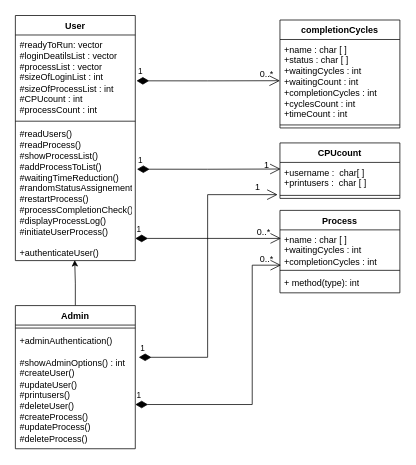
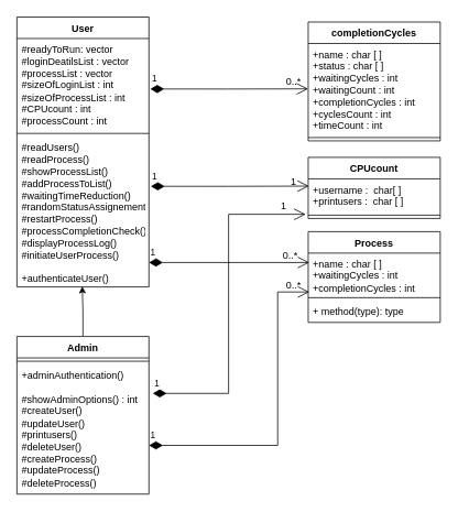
  <mxCell id="0" />
  <mxCell id="1" parent="0" />
  <mxCell id="2" value="" style="edgeStyle=orthogonalEdgeStyle;rounded=0;orthogonalLoop=1;jettySize=auto;html=1;entryX=0.495;entryY=0.996;entryDx=0;entryDy=0;entryPerimeter=0;" edge="1" parent="1" source="3" target="9"><mxGeometry relative="1" as="geometry" /></mxCell>
  <mxCell id="3" value="Admin" style="swimlane;fontStyle=1;align=center;verticalAlign=top;childLayout=stackLayout;horizontal=1;startSize=26;horizontalStack=0;resizeParent=1;resizeParentMax=0;resizeLast=0;collapsible=1;marginBottom=0;whiteSpace=wrap;html=1;" vertex="1" parent="1"><mxGeometry x="20" y="407" width="160" height="191" as="geometry"><mxRectangle x="118" y="761" width="72" height="26" as="alternateBounds" /></mxGeometry></mxCell>
  <mxCell id="4" value="" style="line;strokeWidth=1;fillColor=none;align=left;verticalAlign=middle;spacingTop=-1;spacingLeft=3;spacingRight=3;rotatable=0;labelPosition=right;points=[];portConstraint=eastwest;strokeColor=inherit;" vertex="1" parent="3"><mxGeometry y="26" width="160" height="8" as="geometry" /></mxCell>
  <mxCell id="5" value="+adminAuthentication()&lt;br&gt;&lt;br&gt;#showAdminOptions() : int&lt;br&gt;#createUser()&lt;br&gt;#updateUser()&lt;br&gt;#printusers()&lt;br&gt;#deleteUser()&lt;br&gt;#createProcess()&lt;br&gt;#updateProcess()&lt;br&gt;#deleteProcess()" style="text;strokeColor=none;fillColor=none;align=left;verticalAlign=top;spacingLeft=4;spacingRight=4;overflow=hidden;rotatable=0;points=[[0,0.5],[1,0.5]];portConstraint=eastwest;whiteSpace=wrap;html=1;" vertex="1" parent="3"><mxGeometry y="34" width="160" height="157" as="geometry" /></mxCell>
  <mxCell id="6" value="User" style="swimlane;fontStyle=1;align=center;verticalAlign=top;childLayout=stackLayout;horizontal=1;startSize=26;horizontalStack=0;resizeParent=1;resizeParentMax=0;resizeLast=0;collapsible=1;marginBottom=0;whiteSpace=wrap;html=1;" vertex="1" parent="1"><mxGeometry x="20" y="20" width="160" height="327" as="geometry" /></mxCell>
  <mxCell id="7" value="#readyToRun: vector&lt;br&gt;#loginDeatilsList : vector&lt;br&gt;#processList : vector&lt;br&gt;#sizeOfLoginList : int&lt;br&gt;#sizeOfProcessList : int&lt;br&gt;#CPUcount : int&lt;br&gt;#processCount : int&lt;br&gt;" style="text;strokeColor=none;fillColor=none;align=left;verticalAlign=top;spacingLeft=4;spacingRight=4;overflow=hidden;rotatable=0;points=[[0,0.5],[1,0.5]];portConstraint=eastwest;whiteSpace=wrap;html=1;" vertex="1" parent="6"><mxGeometry y="26" width="160" height="111" as="geometry" /></mxCell>
  <mxCell id="8" value="" style="line;strokeWidth=1;fillColor=none;align=left;verticalAlign=middle;spacingTop=-1;spacingLeft=3;spacingRight=3;rotatable=0;labelPosition=right;points=[];portConstraint=eastwest;strokeColor=inherit;" vertex="1" parent="6"><mxGeometry y="137" width="160" height="8" as="geometry" /></mxCell>
  <mxCell id="9" value="#readUsers()&lt;br&gt;#readProcess()&lt;br&gt;#showProcessList()&lt;br&gt;#addProcessToList()&lt;br&gt;#waitingTimeReduction()&lt;br&gt;#randomStatusAssignement()&lt;br&gt;#restartProcess()&lt;br&gt;#processCompletionCheck()&lt;br&gt;#displayProcessLog()&lt;br&gt;#initiateUserProcess()&lt;br&gt;&lt;br&gt;+authenticateUser()" style="text;strokeColor=none;fillColor=none;align=left;verticalAlign=top;spacingLeft=4;spacingRight=4;overflow=hidden;rotatable=0;points=[[0,0.5],[1,0.5]];portConstraint=eastwest;whiteSpace=wrap;html=1;" vertex="1" parent="6"><mxGeometry y="145" width="160" height="182" as="geometry" /></mxCell>
  <mxCell id="10" value="CPUcount" style="swimlane;fontStyle=1;align=center;verticalAlign=top;childLayout=stackLayout;horizontal=1;startSize=26;horizontalStack=0;resizeParent=1;resizeParentMax=0;resizeLast=0;collapsible=1;marginBottom=0;whiteSpace=wrap;html=1;" vertex="1" parent="1"><mxGeometry x="373" y="190" width="160" height="74" as="geometry" /></mxCell>
  <mxCell id="11" value="+username :&amp;nbsp; char[ ]&lt;br&gt;+printusers :&amp;nbsp; char [ ]&amp;nbsp;" style="text;strokeColor=none;fillColor=none;align=left;verticalAlign=top;spacingLeft=4;spacingRight=4;overflow=hidden;rotatable=0;points=[[0,0.5],[1,0.5]];portConstraint=eastwest;whiteSpace=wrap;html=1;" vertex="1" parent="10"><mxGeometry y="26" width="160" height="40" as="geometry" /></mxCell>
  <mxCell id="12" value="" style="line;strokeWidth=1;fillColor=none;align=left;verticalAlign=middle;spacingTop=-1;spacingLeft=3;spacingRight=3;rotatable=0;labelPosition=right;points=[];portConstraint=eastwest;strokeColor=inherit;" vertex="1" parent="10"><mxGeometry y="66" width="160" height="8" as="geometry" /></mxCell>
  <mxCell id="13" value="Process" style="swimlane;fontStyle=1;align=center;verticalAlign=top;childLayout=stackLayout;horizontal=1;startSize=26;horizontalStack=0;resizeParent=1;resizeParentMax=0;resizeLast=0;collapsible=1;marginBottom=0;whiteSpace=wrap;html=1;" vertex="1" parent="1"><mxGeometry x="373" y="280" width="160" height="110" as="geometry" /></mxCell>
  <mxCell id="14" value="+name : char [ ]&lt;br&gt;+waitingCycles : int&lt;br&gt;+completionCycles : int" style="text;strokeColor=none;fillColor=none;align=left;verticalAlign=top;spacingLeft=4;spacingRight=4;overflow=hidden;rotatable=0;points=[[0,0.5],[1,0.5]];portConstraint=eastwest;whiteSpace=wrap;html=1;" vertex="1" parent="13"><mxGeometry y="26" width="160" height="50" as="geometry" /></mxCell>
  <mxCell id="15" value="" style="line;strokeWidth=1;fillColor=none;align=left;verticalAlign=middle;spacingTop=-1;spacingLeft=3;spacingRight=3;rotatable=0;labelPosition=right;points=[];portConstraint=eastwest;strokeColor=inherit;" vertex="1" parent="13"><mxGeometry y="76" width="160" height="8" as="geometry" /></mxCell>
- <mxCell id="16" value="+ method(type): int" style="text;strokeColor=none;fillColor=none;align=left;verticalAlign=top;spacingLeft=4;spacingRight=4;overflow=hidden;rotatable=0;points=[[0,0.5],[1,0.5]];portConstraint=eastwest;whiteSpace=wrap;html=1;" vertex="1" parent="13"><mxGeometry y="84" width="160" height="26" as="geometry" /></mxCell>
+ <mxCell id="16" value="+ method(type): type" style="text;strokeColor=none;fillColor=none;align=left;verticalAlign=top;spacingLeft=4;spacingRight=4;overflow=hidden;rotatable=0;points=[[0,0.5],[1,0.5]];portConstraint=eastwest;whiteSpace=wrap;html=1;" vertex="1" parent="13"><mxGeometry y="84" width="160" height="26" as="geometry" /></mxCell>
  <mxCell id="17" value="completionCycles" style="swimlane;fontStyle=1;align=center;verticalAlign=top;childLayout=stackLayout;horizontal=1;startSize=26;horizontalStack=0;resizeParent=1;resizeParentMax=0;resizeLast=0;collapsible=1;marginBottom=0;whiteSpace=wrap;html=1;" vertex="1" parent="1"><mxGeometry x="373" y="26" width="160" height="144" as="geometry" /></mxCell>
  <mxCell id="18" value="+name : char [ ]&lt;br&gt;+status : char [ ]&lt;br&gt;+waitingCycles : int&lt;br&gt;+waitingCount : int&lt;br&gt;+completionCycles : int&lt;br&gt;+cyclesCount : int&lt;br&gt;+timeCount : int" style="text;strokeColor=none;fillColor=none;align=left;verticalAlign=top;spacingLeft=4;spacingRight=4;overflow=hidden;rotatable=0;points=[[0,0.5],[1,0.5]];portConstraint=eastwest;whiteSpace=wrap;html=1;" vertex="1" parent="17"><mxGeometry y="26" width="160" height="110" as="geometry" /></mxCell>
  <mxCell id="19" value="" style="line;strokeWidth=1;fillColor=none;align=left;verticalAlign=middle;spacingTop=-1;spacingLeft=3;spacingRight=3;rotatable=0;labelPosition=right;points=[];portConstraint=eastwest;strokeColor=inherit;" vertex="1" parent="17"><mxGeometry y="136" width="160" height="8" as="geometry" /></mxCell>
  <mxCell id="20" value="1" style="endArrow=open;html=1;endSize=12;startArrow=diamondThin;startSize=14;startFill=1;edgeStyle=orthogonalEdgeStyle;align=left;verticalAlign=bottom;rounded=0;entryX=0;entryY=0.5;entryDx=0;entryDy=0;exitX=1.01;exitY=0.551;exitDx=0;exitDy=0;exitPerimeter=0;" edge="1" parent="1" source="7" target="18"><mxGeometry x="-1" y="3" relative="1" as="geometry"><mxPoint x="197" y="158" as="sourcePoint" /><mxPoint x="357" y="158" as="targetPoint" /></mxGeometry></mxCell>
  <mxCell id="21" value="0..*" style="text;html=1;align=center;verticalAlign=middle;resizable=0;points=[];autosize=1;strokeColor=none;fillColor=none;" vertex="1" parent="1"><mxGeometry x="337" y="85" width="36" height="26" as="geometry" /></mxCell>
  <mxCell id="22" value="1" style="endArrow=open;html=1;endSize=12;startArrow=diamondThin;startSize=14;startFill=1;edgeStyle=orthogonalEdgeStyle;align=left;verticalAlign=bottom;rounded=0;entryX=0.006;entryY=0.22;entryDx=0;entryDy=0;entryPerimeter=0;exitX=1.014;exitY=0.33;exitDx=0;exitDy=0;exitPerimeter=0;" edge="1" parent="1" source="9" target="11"><mxGeometry x="-1" y="3" relative="1" as="geometry"><mxPoint x="189" y="225" as="sourcePoint" /><mxPoint x="345" y="310" as="targetPoint" /></mxGeometry></mxCell>
  <mxCell id="23" value="1" style="text;html=1;align=center;verticalAlign=middle;resizable=0;points=[];autosize=1;strokeColor=none;fillColor=none;" vertex="1" parent="1"><mxGeometry x="330.5" y="236" width="25" height="26" as="geometry" /></mxCell>
  <mxCell id="24" value="1" style="endArrow=open;html=1;endSize=12;startArrow=diamondThin;startSize=14;startFill=1;edgeStyle=orthogonalEdgeStyle;align=left;verticalAlign=bottom;rounded=0;entryX=0.009;entryY=0.942;entryDx=0;entryDy=0;entryPerimeter=0;" edge="1" parent="1" source="5" target="14"><mxGeometry x="-1" y="3" relative="1" as="geometry"><mxPoint x="188" y="548" as="sourcePoint" /><mxPoint x="368" y="598" as="targetPoint" /><Array as="points"><mxPoint x="336" y="539" /><mxPoint x="336" y="353" /></Array></mxGeometry></mxCell>
  <mxCell id="25" value="0..*" style="text;html=1;align=center;verticalAlign=middle;resizable=0;points=[];autosize=1;strokeColor=none;fillColor=none;" vertex="1" parent="1"><mxGeometry x="337" y="333" width="36" height="26" as="geometry" /></mxCell>
  <mxCell id="26" value="1" style="endArrow=open;html=1;endSize=12;startArrow=diamondThin;startSize=14;startFill=1;edgeStyle=orthogonalEdgeStyle;align=left;verticalAlign=bottom;rounded=0;entryX=-0.019;entryY=1.075;entryDx=0;entryDy=0;exitX=1.029;exitY=0.223;exitDx=0;exitDy=0;exitPerimeter=0;entryPerimeter=0;" edge="1" parent="1" source="5" target="11"><mxGeometry x="-1" y="3" relative="1" as="geometry"><mxPoint x="191" y="449" as="sourcePoint" /><mxPoint x="371" y="499" as="targetPoint" /></mxGeometry></mxCell>
  <mxCell id="27" value="1" style="endArrow=open;html=1;endSize=12;startArrow=diamondThin;startSize=14;startFill=1;edgeStyle=orthogonalEdgeStyle;align=left;verticalAlign=bottom;rounded=0;exitX=1.025;exitY=0.474;exitDx=0;exitDy=0;exitPerimeter=0;entryX=0.009;entryY=0.228;entryDx=0;entryDy=0;entryPerimeter=0;" edge="1" parent="1" target="14"><mxGeometry x="-1" y="3" relative="1" as="geometry"><mxPoint x="180" y="317" as="sourcePoint" /><mxPoint x="316" y="407" as="targetPoint" /><Array as="points"><mxPoint x="374" y="317" /></Array></mxGeometry></mxCell>
  <mxCell id="28" value="0..*" style="text;html=1;align=center;verticalAlign=middle;resizable=0;points=[];autosize=1;strokeColor=none;fillColor=none;" vertex="1" parent="1"><mxGeometry x="333" y="296" width="36" height="26" as="geometry" /></mxCell>
  <mxCell id="29" value="1" style="text;html=1;align=center;verticalAlign=middle;resizable=0;points=[];autosize=1;strokeColor=none;fillColor=none;" vertex="1" parent="1"><mxGeometry x="342.5" y="207" width="25" height="26" as="geometry" /></mxCell>
